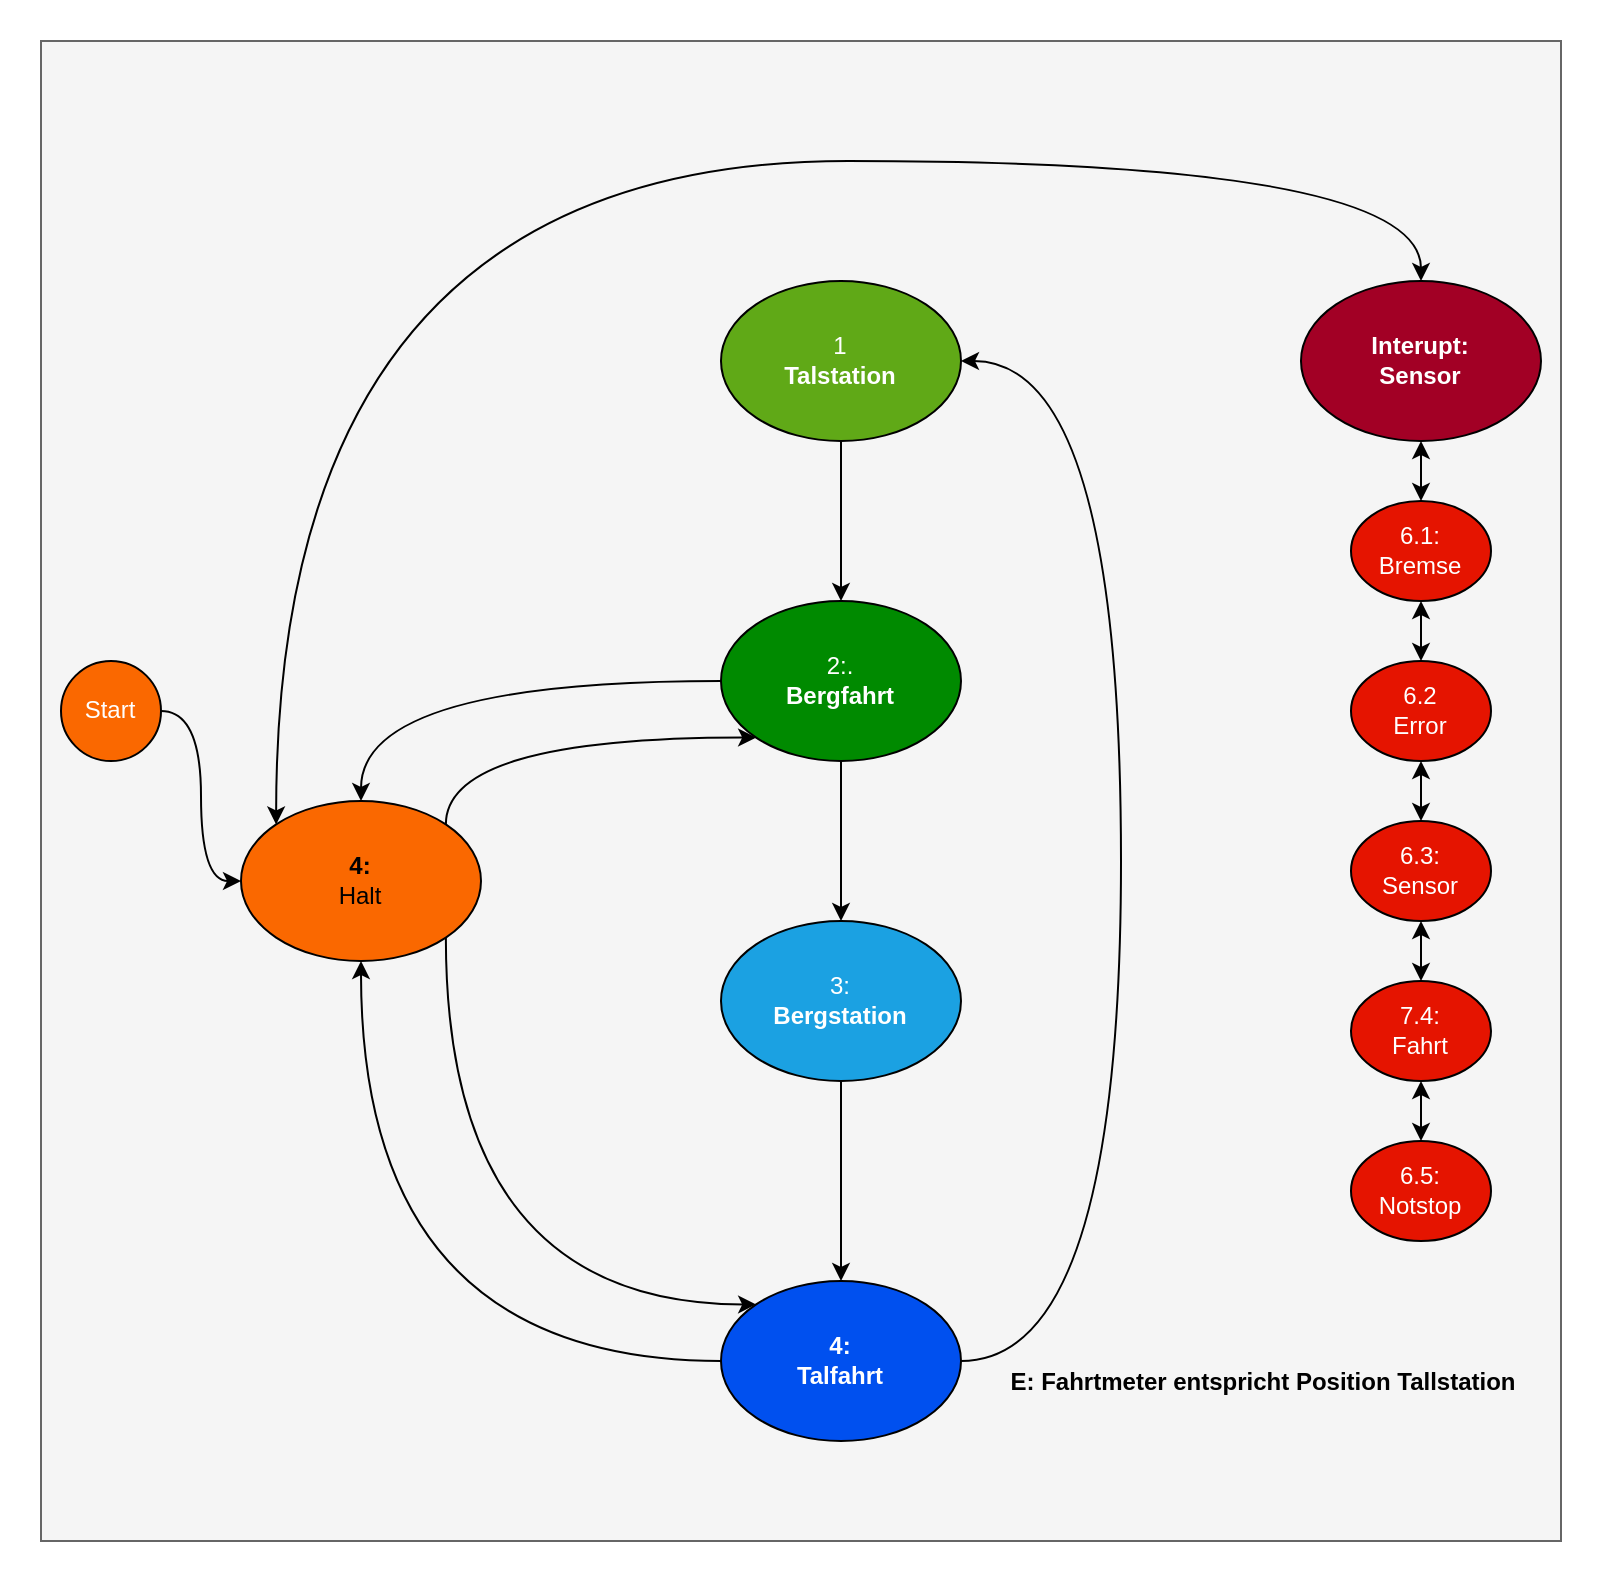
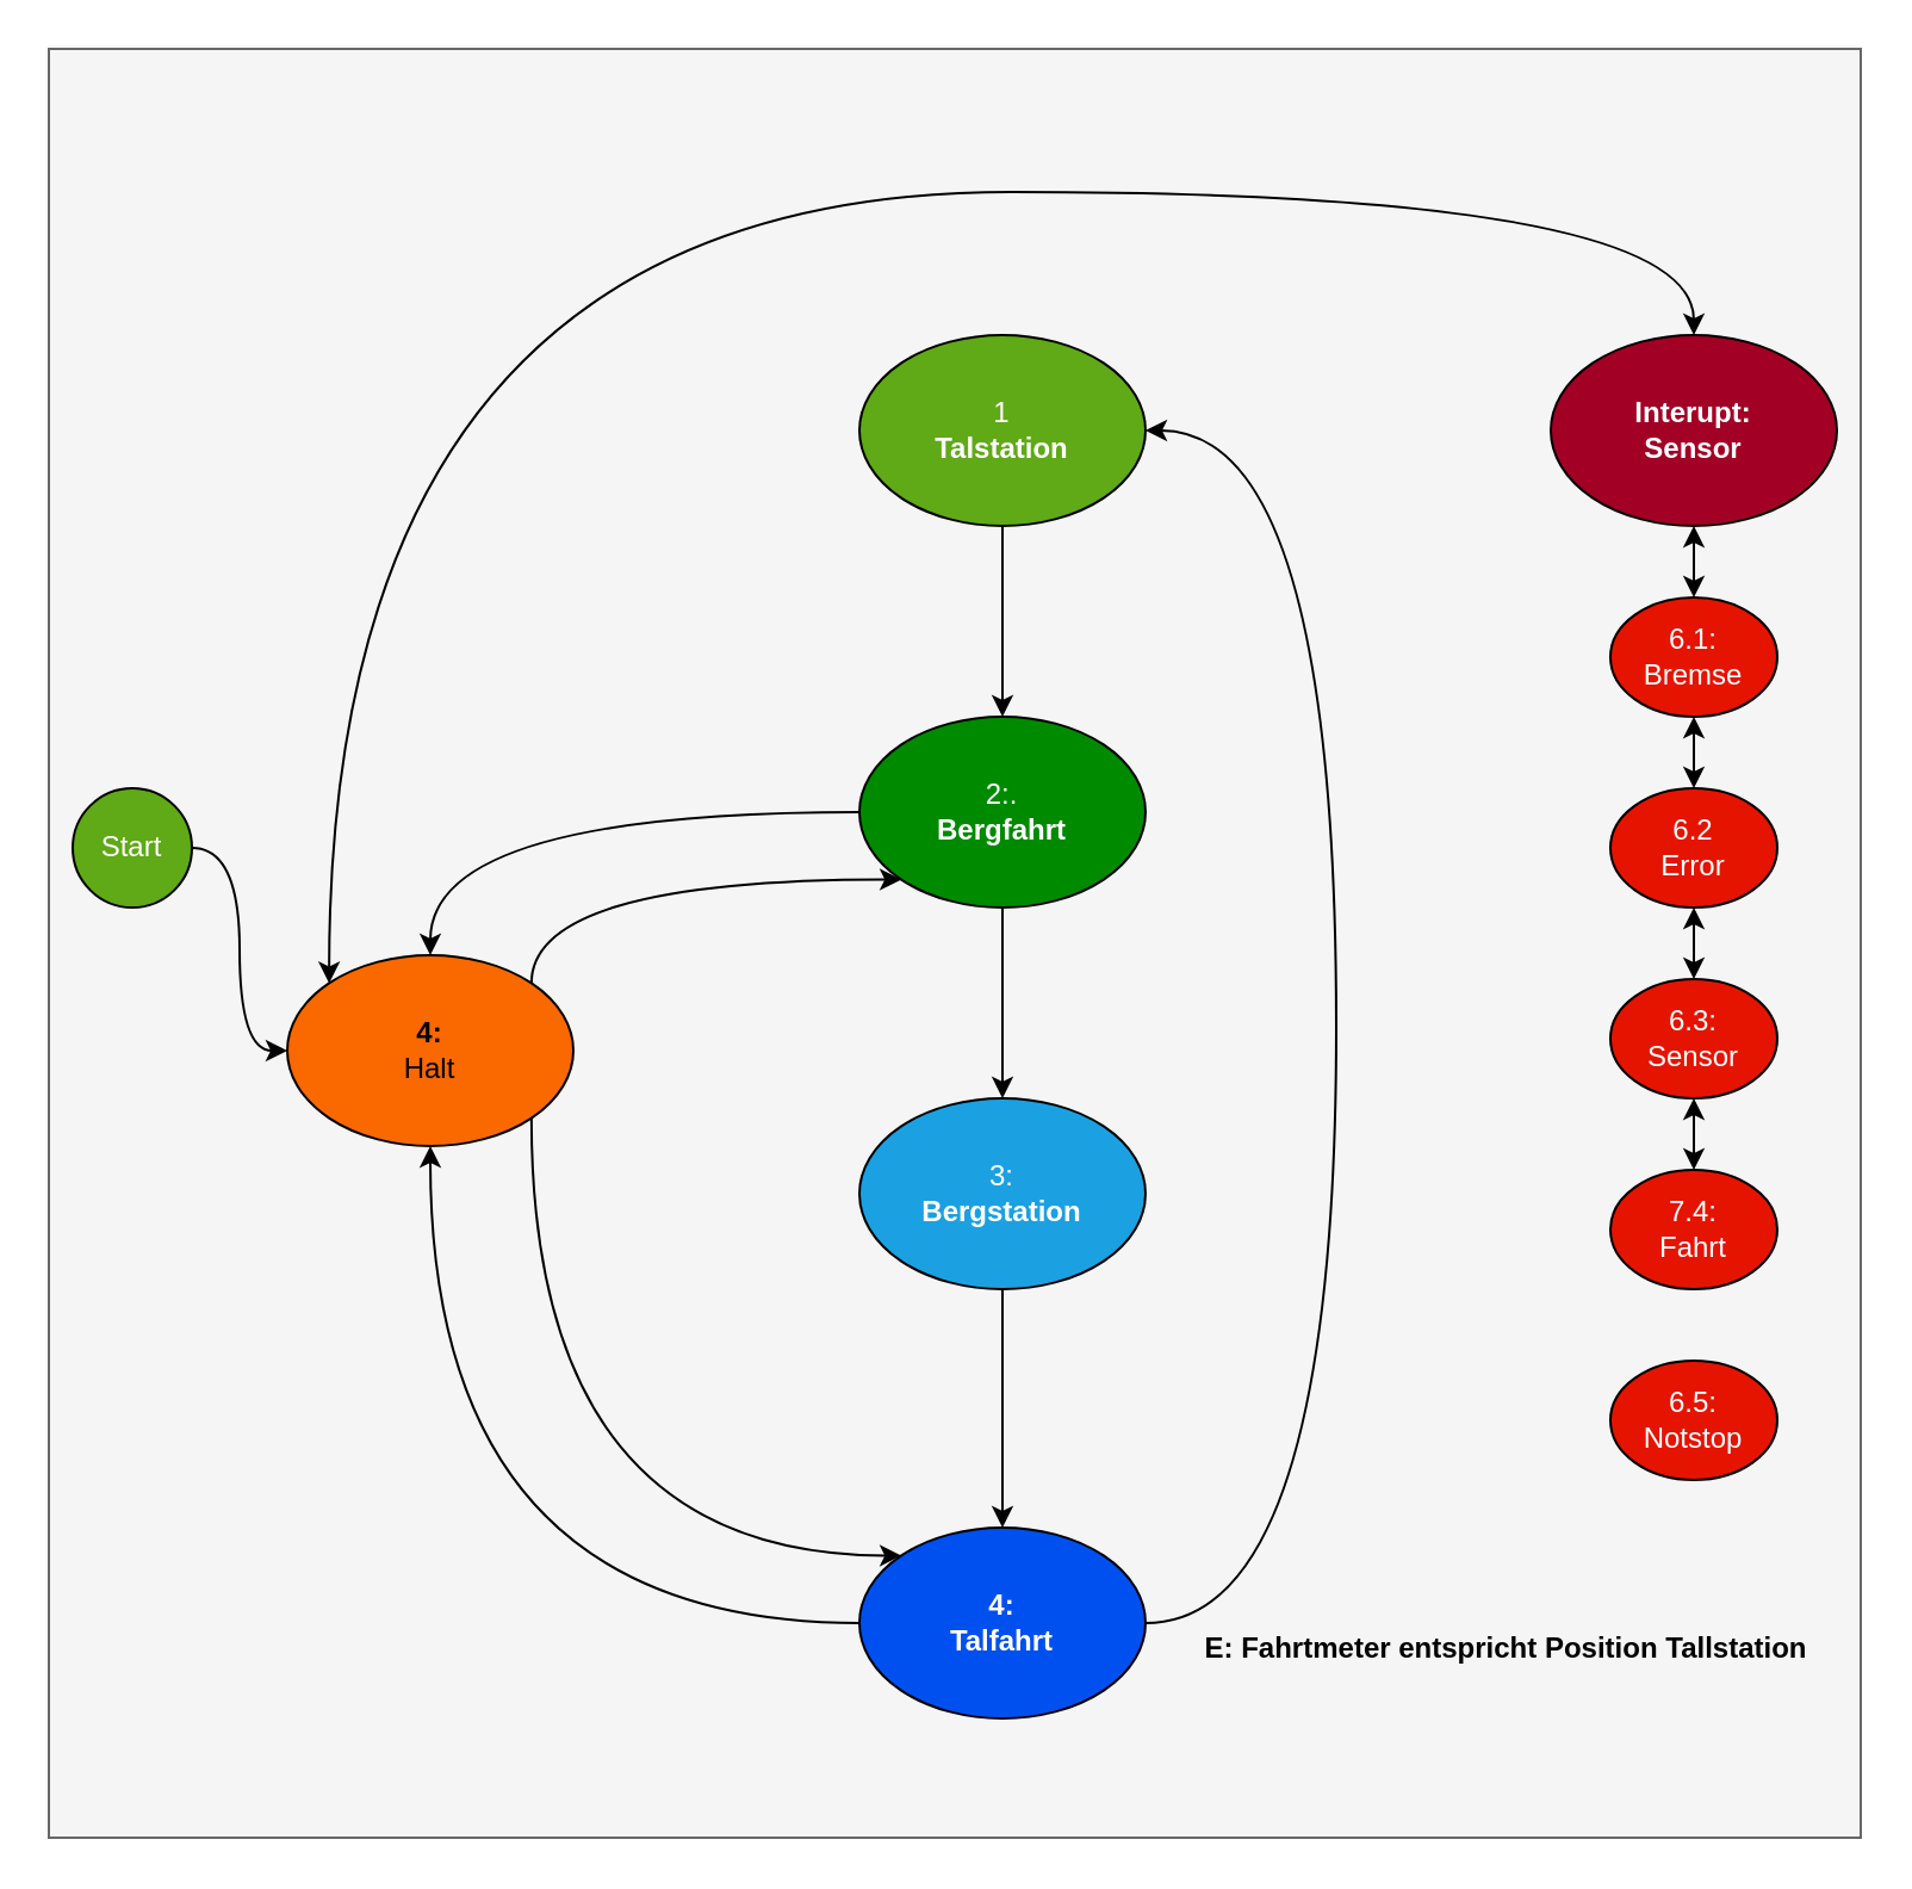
  <mxCell id="0" />
  <mxCell id="1" parent="0" />
  <mxCell id="2" value="" style="group" vertex="1" connectable="0" parent="1"><mxGeometry x="20" y="20" width="760" height="750" as="geometry" /></mxCell>
  <mxCell id="3" value="" style="rounded=0;whiteSpace=wrap;html=1;fillColor=#f5f5f5;fontColor=#333333;strokeColor=#666666;" vertex="1" parent="2"><mxGeometry width="760" height="750" as="geometry" /></mxCell>
- <mxCell id="4" value="Start" style="ellipse;whiteSpace=wrap;html=1;aspect=fixed;fillColor=#fa6800;fontColor=#ffffff;strokeColor=#000000;" vertex="1" parent="2"><mxGeometry x="10" y="310" width="50" height="50" as="geometry" /></mxCell>
+ <mxCell id="4" value="Start" style="ellipse;whiteSpace=wrap;html=1;aspect=fixed;fillColor=#60a917;fontColor=#ffffff;strokeColor=#000000;" vertex="1" parent="2"><mxGeometry x="10" y="310" width="50" height="50" as="geometry" /></mxCell>
  <mxCell id="5" value="1&lt;br&gt;&lt;b&gt;Talstation&lt;/b&gt;" style="ellipse;whiteSpace=wrap;html=1;fillColor=#60a917;fontColor=#ffffff;strokeColor=#000000;" vertex="1" parent="2"><mxGeometry x="340" y="120" width="120" height="80" as="geometry" /></mxCell>
  <mxCell id="6" value="2:.&lt;br&gt;&lt;b&gt;Bergfahrt&lt;/b&gt;" style="ellipse;whiteSpace=wrap;html=1;fillColor=#008a00;fontColor=#ffffff;strokeColor=#000000;" vertex="1" parent="2"><mxGeometry x="340" y="280" width="120" height="80" as="geometry" /></mxCell>
  <mxCell id="7" value="" style="edgeStyle=orthogonalEdgeStyle;curved=1;html=1;startArrow=none;startFill=0;endArrow=classic;endFill=1;strokeColor=#000000;" edge="1" parent="2" source="5" target="6"><mxGeometry relative="1" as="geometry" /></mxCell>
  <mxCell id="8" value="3: &lt;br&gt;&lt;b&gt;Bergstation&lt;/b&gt;" style="ellipse;whiteSpace=wrap;html=1;fillColor=#1ba1e2;fontColor=#ffffff;strokeColor=#000000;" vertex="1" parent="2"><mxGeometry x="340" y="440" width="120" height="80" as="geometry" /></mxCell>
  <mxCell id="9" value="" style="edgeStyle=orthogonalEdgeStyle;curved=1;html=1;startArrow=none;startFill=0;endArrow=classic;endFill=1;strokeColor=#000000;" edge="1" parent="2" source="6" target="8"><mxGeometry relative="1" as="geometry" /></mxCell>
  <mxCell id="10" value="" style="edgeStyle=orthogonalEdgeStyle;curved=1;html=1;startArrow=none;startFill=0;endArrow=classic;endFill=1;entryX=1;entryY=0.5;entryDx=0;entryDy=0;exitX=1;exitY=0.5;exitDx=0;exitDy=0;strokeColor=#000000;" edge="1" parent="2" source="12" target="5"><mxGeometry relative="1" as="geometry"><mxPoint x="540" y="660" as="targetPoint" /><Array as="points"><mxPoint x="540" y="660" /><mxPoint x="540" y="160" /></Array></mxGeometry></mxCell>
  <mxCell id="11" value="&lt;b&gt;&lt;font style=&quot;font-size: 12px&quot;&gt;E: Fahrtmeter entspricht Position Tallstation&lt;/font&gt;&lt;/b&gt;" style="edgeLabel;html=1;align=center;verticalAlign=middle;resizable=0;points=[];labelBackgroundColor=none;" vertex="1" connectable="0" parent="10"><mxGeometry x="0.091" y="1" relative="1" as="geometry"><mxPoint x="71" y="290" as="offset" /></mxGeometry></mxCell>
  <mxCell id="12" value="&lt;b&gt;4:&lt;br&gt;Talfahrt&lt;br&gt;&lt;/b&gt;" style="ellipse;whiteSpace=wrap;html=1;fillColor=#0050ef;fontColor=#ffffff;strokeColor=#000000;" vertex="1" parent="2"><mxGeometry x="340" y="620" width="120" height="80" as="geometry" /></mxCell>
  <mxCell id="13" value="" style="edgeStyle=orthogonalEdgeStyle;curved=1;html=1;startArrow=none;startFill=0;endArrow=classic;endFill=1;strokeColor=#000000;" edge="1" parent="2" source="8" target="12"><mxGeometry relative="1" as="geometry" /></mxCell>
  <mxCell id="14" style="edgeStyle=orthogonalEdgeStyle;curved=1;html=1;entryX=0;entryY=0;entryDx=0;entryDy=0;exitX=1;exitY=1;exitDx=0;exitDy=0;strokeColor=#000000;" edge="1" parent="2" source="15" target="12"><mxGeometry relative="1" as="geometry"><mxPoint x="230" y="420" as="targetPoint" /><Array as="points"><mxPoint x="202" y="632" /></Array></mxGeometry></mxCell>
  <mxCell id="15" value="&lt;b&gt;4:&lt;/b&gt;&lt;br&gt;Halt" style="ellipse;whiteSpace=wrap;html=1;fillColor=#fa6800;fontColor=#000000;strokeColor=#000000;" vertex="1" parent="2"><mxGeometry x="100" y="380" width="120" height="80" as="geometry" /></mxCell>
  <mxCell id="16" value="" style="edgeStyle=orthogonalEdgeStyle;curved=1;html=1;startArrow=none;startFill=0;endArrow=classic;endFill=1;entryX=0;entryY=0.5;entryDx=0;entryDy=0;strokeColor=#000000;" edge="1" parent="2" source="4" target="15"><mxGeometry relative="1" as="geometry" /></mxCell>
  <mxCell id="17" value="" style="edgeStyle=orthogonalEdgeStyle;curved=1;html=1;entryX=0.5;entryY=0;entryDx=0;entryDy=0;strokeColor=#000000;" edge="1" parent="2" source="6" target="15"><mxGeometry relative="1" as="geometry"><mxPoint x="200" y="370" as="targetPoint" /></mxGeometry></mxCell>
  <mxCell id="18" value="" style="edgeStyle=orthogonalEdgeStyle;curved=1;html=1;entryX=0.5;entryY=1;entryDx=0;entryDy=0;strokeColor=#000000;" edge="1" parent="2" source="12" target="15"><mxGeometry relative="1" as="geometry"><mxPoint x="260" y="660" as="targetPoint" /></mxGeometry></mxCell>
  <mxCell id="19" value="" style="edgeStyle=orthogonalEdgeStyle;curved=1;html=1;entryX=1;entryY=0;entryDx=0;entryDy=0;exitX=0;exitY=1;exitDx=0;exitDy=0;startArrow=classic;startFill=1;endArrow=none;endFill=0;strokeColor=#000000;" edge="1" parent="2" source="6" target="15"><mxGeometry relative="1" as="geometry"><mxPoint x="350" y="330" as="sourcePoint" /><mxPoint x="170" y="390" as="targetPoint" /></mxGeometry></mxCell>
  <mxCell id="20" style="edgeStyle=orthogonalEdgeStyle;curved=1;html=1;exitX=0.5;exitY=0;exitDx=0;exitDy=0;entryX=0;entryY=0;entryDx=0;entryDy=0;startArrow=classic;startFill=1;endArrow=classic;endFill=1;strokeColor=#000000;" edge="1" parent="2" source="21" target="15"><mxGeometry relative="1" as="geometry"><Array as="points"><mxPoint x="690" y="60" /><mxPoint x="118" y="60" /></Array></mxGeometry></mxCell>
  <mxCell id="21" value="&lt;b&gt;Interupt:&lt;br&gt;Sensor&lt;/b&gt;" style="ellipse;whiteSpace=wrap;html=1;fillColor=#a20025;fontColor=#ffffff;strokeColor=#000000;" vertex="1" parent="2"><mxGeometry x="630" y="120" width="120" height="80" as="geometry" /></mxCell>
  <mxCell id="22" value="" style="edgeStyle=orthogonalEdgeStyle;curved=1;html=1;startArrow=classic;startFill=1;endArrow=classic;endFill=1;strokeColor=#000000;" edge="1" parent="2" source="23" target="21"><mxGeometry relative="1" as="geometry" /></mxCell>
  <mxCell id="23" value="6.1:&lt;br&gt;Bremse" style="ellipse;whiteSpace=wrap;html=1;fillColor=#e51400;fontColor=#ffffff;strokeColor=#000000;" vertex="1" parent="2"><mxGeometry x="655" y="230" width="70" height="50" as="geometry" /></mxCell>
  <mxCell id="24" value="6.2&lt;br&gt;Error" style="ellipse;whiteSpace=wrap;html=1;fillColor=#e51400;fontColor=#ffffff;strokeColor=#000000;" vertex="1" parent="2"><mxGeometry x="655" y="310" width="70" height="50" as="geometry" /></mxCell>
  <mxCell id="25" value="6.3:&lt;br&gt;Sensor" style="ellipse;whiteSpace=wrap;html=1;fillColor=#e51400;fontColor=#ffffff;strokeColor=#000000;" vertex="1" parent="2"><mxGeometry x="655" y="390" width="70" height="50" as="geometry" /></mxCell>
  <mxCell id="26" value="7.4:&lt;br&gt;Fahrt" style="ellipse;whiteSpace=wrap;html=1;fillColor=#e51400;fontColor=#ffffff;strokeColor=#000000;" vertex="1" parent="2"><mxGeometry x="655" y="470" width="70" height="50" as="geometry" /></mxCell>
  <mxCell id="27" value="6.5:&lt;br&gt;Notstop" style="ellipse;whiteSpace=wrap;html=1;fillColor=#e51400;fontColor=#ffffff;strokeColor=#000000;" vertex="1" parent="2"><mxGeometry x="655" y="550" width="70" height="50" as="geometry" /></mxCell>
- <mxCell id="28" value="" style="edgeStyle=orthogonalEdgeStyle;curved=1;html=1;startArrow=classic;startFill=1;endArrow=classic;endFill=1;strokeColor=#000000;" edge="1" parent="2" source="26" target="27"><mxGeometry relative="1" as="geometry" /></mxCell>
  <mxCell id="29" value="" style="edgeStyle=orthogonalEdgeStyle;curved=1;html=1;startArrow=classic;startFill=1;endArrow=classic;endFill=1;strokeColor=#000000;exitX=0.5;exitY=0;exitDx=0;exitDy=0;entryX=0.5;entryY=1;entryDx=0;entryDy=0;" edge="1" parent="2" source="24" target="23"><mxGeometry relative="1" as="geometry"><mxPoint x="700" y="240" as="sourcePoint" /><mxPoint x="700" y="210" as="targetPoint" /><Array as="points"><mxPoint x="690" y="300" /><mxPoint x="690" y="300" /></Array></mxGeometry></mxCell>
  <mxCell id="30" value="" style="edgeStyle=orthogonalEdgeStyle;curved=1;html=1;startArrow=classic;startFill=1;endArrow=classic;endFill=1;strokeColor=#000000;exitX=0.5;exitY=0;exitDx=0;exitDy=0;entryX=0.5;entryY=1;entryDx=0;entryDy=0;" edge="1" parent="2" source="25" target="24"><mxGeometry relative="1" as="geometry"><mxPoint x="700" y="320" as="sourcePoint" /><mxPoint x="700" y="290" as="targetPoint" /><Array as="points"><mxPoint x="690" y="380" /><mxPoint x="690" y="380" /></Array></mxGeometry></mxCell>
  <mxCell id="31" value="" style="edgeStyle=orthogonalEdgeStyle;curved=1;html=1;startArrow=classic;startFill=1;endArrow=classic;endFill=1;strokeColor=#000000;exitX=0.5;exitY=0;exitDx=0;exitDy=0;entryX=0.5;entryY=1;entryDx=0;entryDy=0;" edge="1" parent="2" source="26" target="25"><mxGeometry relative="1" as="geometry"><mxPoint x="700" y="400" as="sourcePoint" /><mxPoint x="700" y="370" as="targetPoint" /><Array as="points"><mxPoint x="690" y="460" /><mxPoint x="690" y="460" /></Array></mxGeometry></mxCell>
